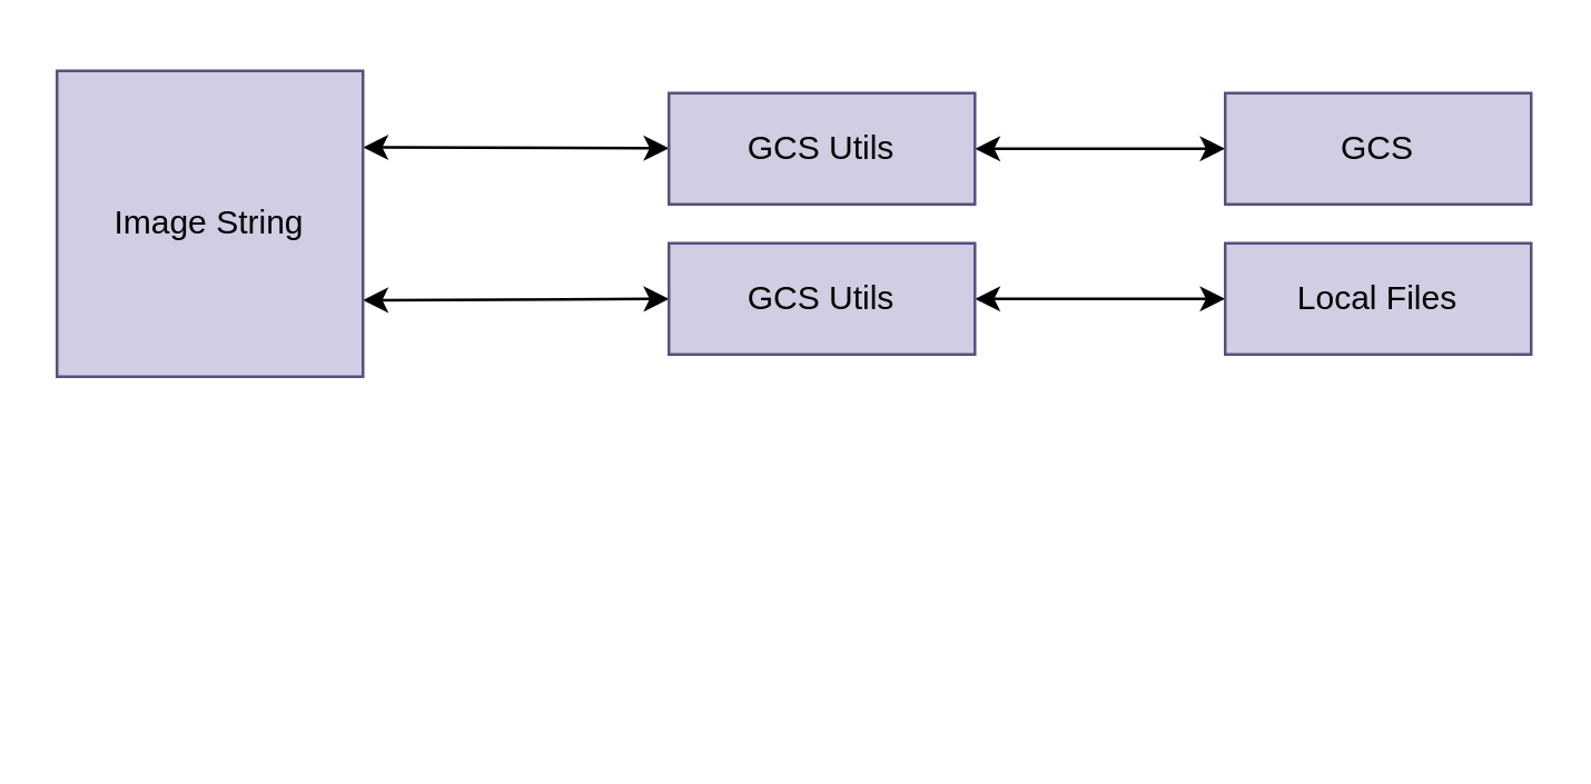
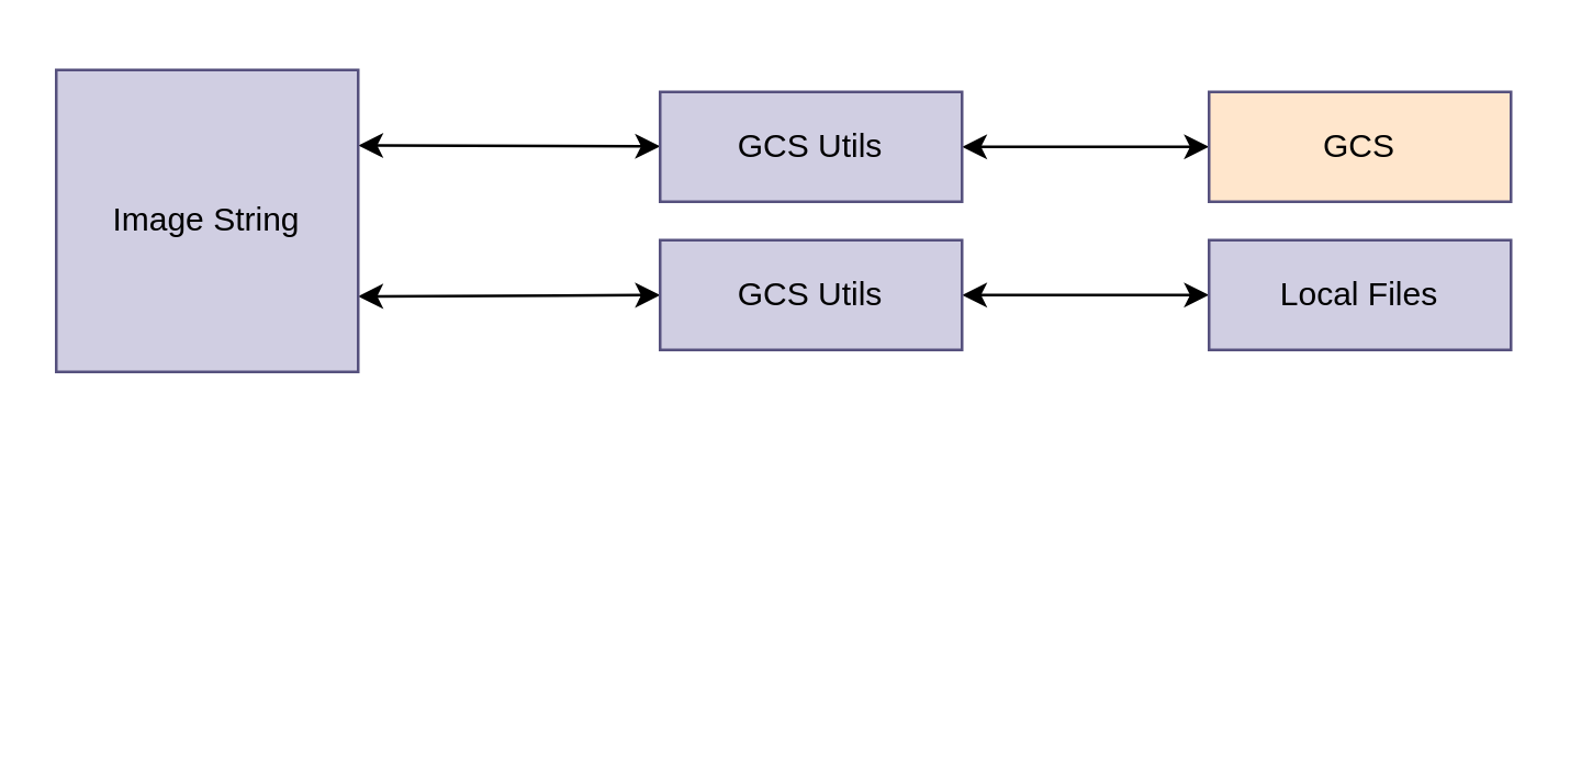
  <mxCell id="0" />
  <mxCell id="1" parent="0" />
  <mxCell id="2" style="edgeStyle=none;html=1;exitX=1;exitY=0.25;exitDx=0;exitDy=0;fontSize=13;fontColor=#FFFFFF;startArrow=classic;startFill=1;" edge="1" parent="1" source="4" target="7"><mxGeometry relative="1" as="geometry" /></mxCell>
  <mxCell id="3" style="edgeStyle=none;html=1;exitX=1;exitY=0.75;exitDx=0;exitDy=0;entryX=0;entryY=0.5;entryDx=0;entryDy=0;fontSize=13;fontColor=#FFFFFF;startArrow=classic;startFill=1;" edge="1" parent="1" source="4" target="10"><mxGeometry relative="1" as="geometry" /></mxCell>
  <mxCell id="4" value="Image String" style="rounded=0;whiteSpace=wrap;html=1;fillColor=#d0cee2;strokeColor=#56517e;fontColor=#000000;" vertex="1" parent="1"><mxGeometry x="20" y="25" width="110" height="110" as="geometry" /></mxCell>
  <mxCell id="5" value="Bytes" style="text;html=1;strokeColor=none;fillColor=none;align=center;verticalAlign=middle;whiteSpace=wrap;rounded=0;fontSize=13;fontColor=#FFFFFF;" vertex="1" parent="1"><mxGeometry x="120" y="20" width="60" height="30" as="geometry" /></mxCell>
  <mxCell id="6" style="edgeStyle=none;html=1;fontSize=13;fontColor=#FFFFFF;startArrow=classic;startFill=1;" edge="1" parent="1" source="7" target="8"><mxGeometry relative="1" as="geometry" /></mxCell>
  <mxCell id="7" value="GCS Utils" style="rounded=0;whiteSpace=wrap;html=1;fillColor=#d0cee2;strokeColor=#56517e;fontColor=#000000;" vertex="1" parent="1"><mxGeometry x="240" y="33" width="110" height="40" as="geometry" /></mxCell>
- <mxCell id="8" value="GCS" style="rounded=0;whiteSpace=wrap;html=1;fillColor=#d0cee2;strokeColor=#56517e;fontColor=#000000;" vertex="1" parent="1"><mxGeometry x="440" y="33" width="110" height="40" as="geometry" /></mxCell>
+ <mxCell id="8" value="GCS" style="rounded=0;whiteSpace=wrap;html=1;fillColor=#ffe6cc;strokeColor=#56517e;fontColor=#000000;" vertex="1" parent="1"><mxGeometry x="440" y="33" width="110" height="40" as="geometry" /></mxCell>
  <mxCell id="9" style="edgeStyle=none;html=1;entryX=0;entryY=0.5;entryDx=0;entryDy=0;fontSize=13;fontColor=#FFFFFF;startArrow=classic;startFill=1;" edge="1" parent="1" source="10" target="11"><mxGeometry relative="1" as="geometry" /></mxCell>
  <mxCell id="10" value="GCS Utils" style="rounded=0;whiteSpace=wrap;html=1;fillColor=#d0cee2;strokeColor=#56517e;fontColor=#000000;" vertex="1" parent="1"><mxGeometry x="240" y="87" width="110" height="40" as="geometry" /></mxCell>
  <mxCell id="11" value="Local Files" style="rounded=0;whiteSpace=wrap;html=1;fillColor=#d0cee2;strokeColor=#56517e;fontColor=#000000;" vertex="1" parent="1"><mxGeometry x="440" y="87" width="110" height="40" as="geometry" /></mxCell>
  <mxCell id="12" value="Blob" style="text;html=1;strokeColor=none;fillColor=none;align=center;verticalAlign=middle;whiteSpace=wrap;rounded=0;fontSize=13;fontColor=#FFFFFF;" vertex="1" parent="1"><mxGeometry x="390" y="20" width="60" height="30" as="geometry" /></mxCell>
  <mxCell id="13" value="Image File" style="text;html=1;strokeColor=none;fillColor=none;align=center;verticalAlign=middle;whiteSpace=wrap;rounded=0;fontSize=13;fontColor=#FFFFFF;" vertex="1" parent="1"><mxGeometry x="390" y="110" width="60" height="30" as="geometry" /></mxCell>
  <mxCell id="14" value="String" style="text;html=1;strokeColor=none;fillColor=none;align=center;verticalAlign=middle;whiteSpace=wrap;rounded=0;fontSize=13;fontColor=#FFFFFF;" vertex="1" parent="1"><mxGeometry x="340" y="20" width="60" height="30" as="geometry" /></mxCell>
  <mxCell id="15" value="Bytes" style="text;html=1;strokeColor=none;fillColor=none;align=center;verticalAlign=middle;whiteSpace=wrap;rounded=0;fontSize=13;fontColor=#FFFFFF;" vertex="1" parent="1"><mxGeometry x="120" y="110" width="60" height="30" as="geometry" /></mxCell>
  <mxCell id="16" value="String" style="text;html=1;strokeColor=none;fillColor=none;align=center;verticalAlign=middle;whiteSpace=wrap;rounded=0;fontSize=13;fontColor=#FFFFFF;" vertex="1" parent="1"><mxGeometry x="340" y="110" width="60" height="30" as="geometry" /></mxCell>
  <mxCell id="17" value="&lt;ul&gt;&lt;li&gt;&lt;span style=&quot;background-color: initial;&quot;&gt;Easier to mock image checker if bytes are in and output&lt;/span&gt;&lt;/li&gt;&lt;/ul&gt;" style="text;html=1;strokeColor=none;fillColor=none;align=left;verticalAlign=top;whiteSpace=wrap;rounded=0;fontSize=13;fontColor=#FFFFFF;" vertex="1" parent="1"><mxGeometry x="80" y="150" width="280" height="110" as="geometry" /></mxCell>
